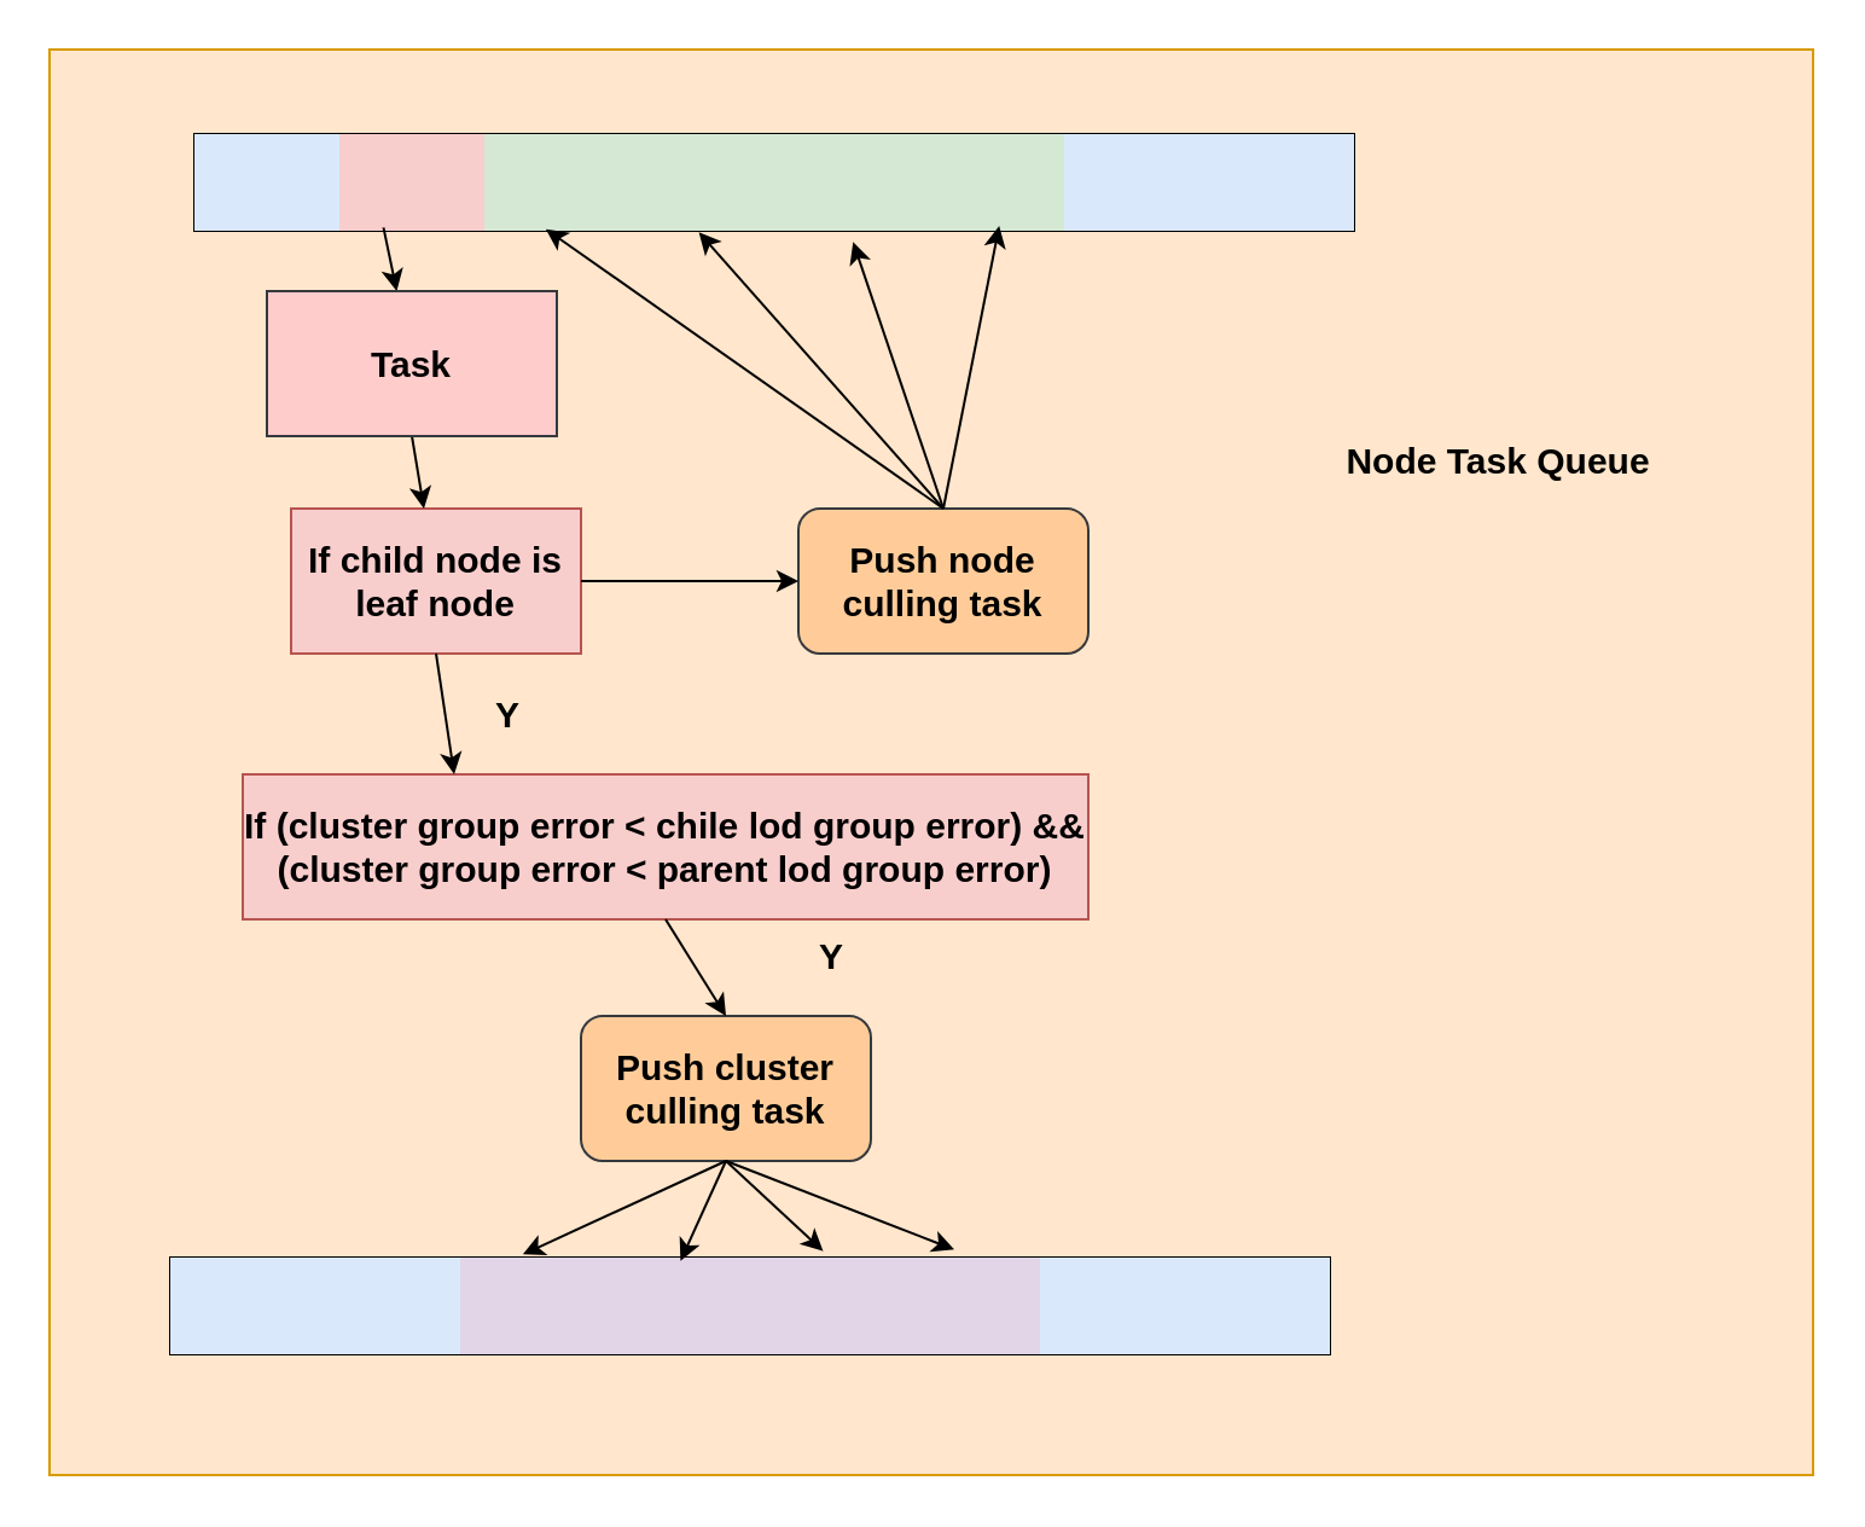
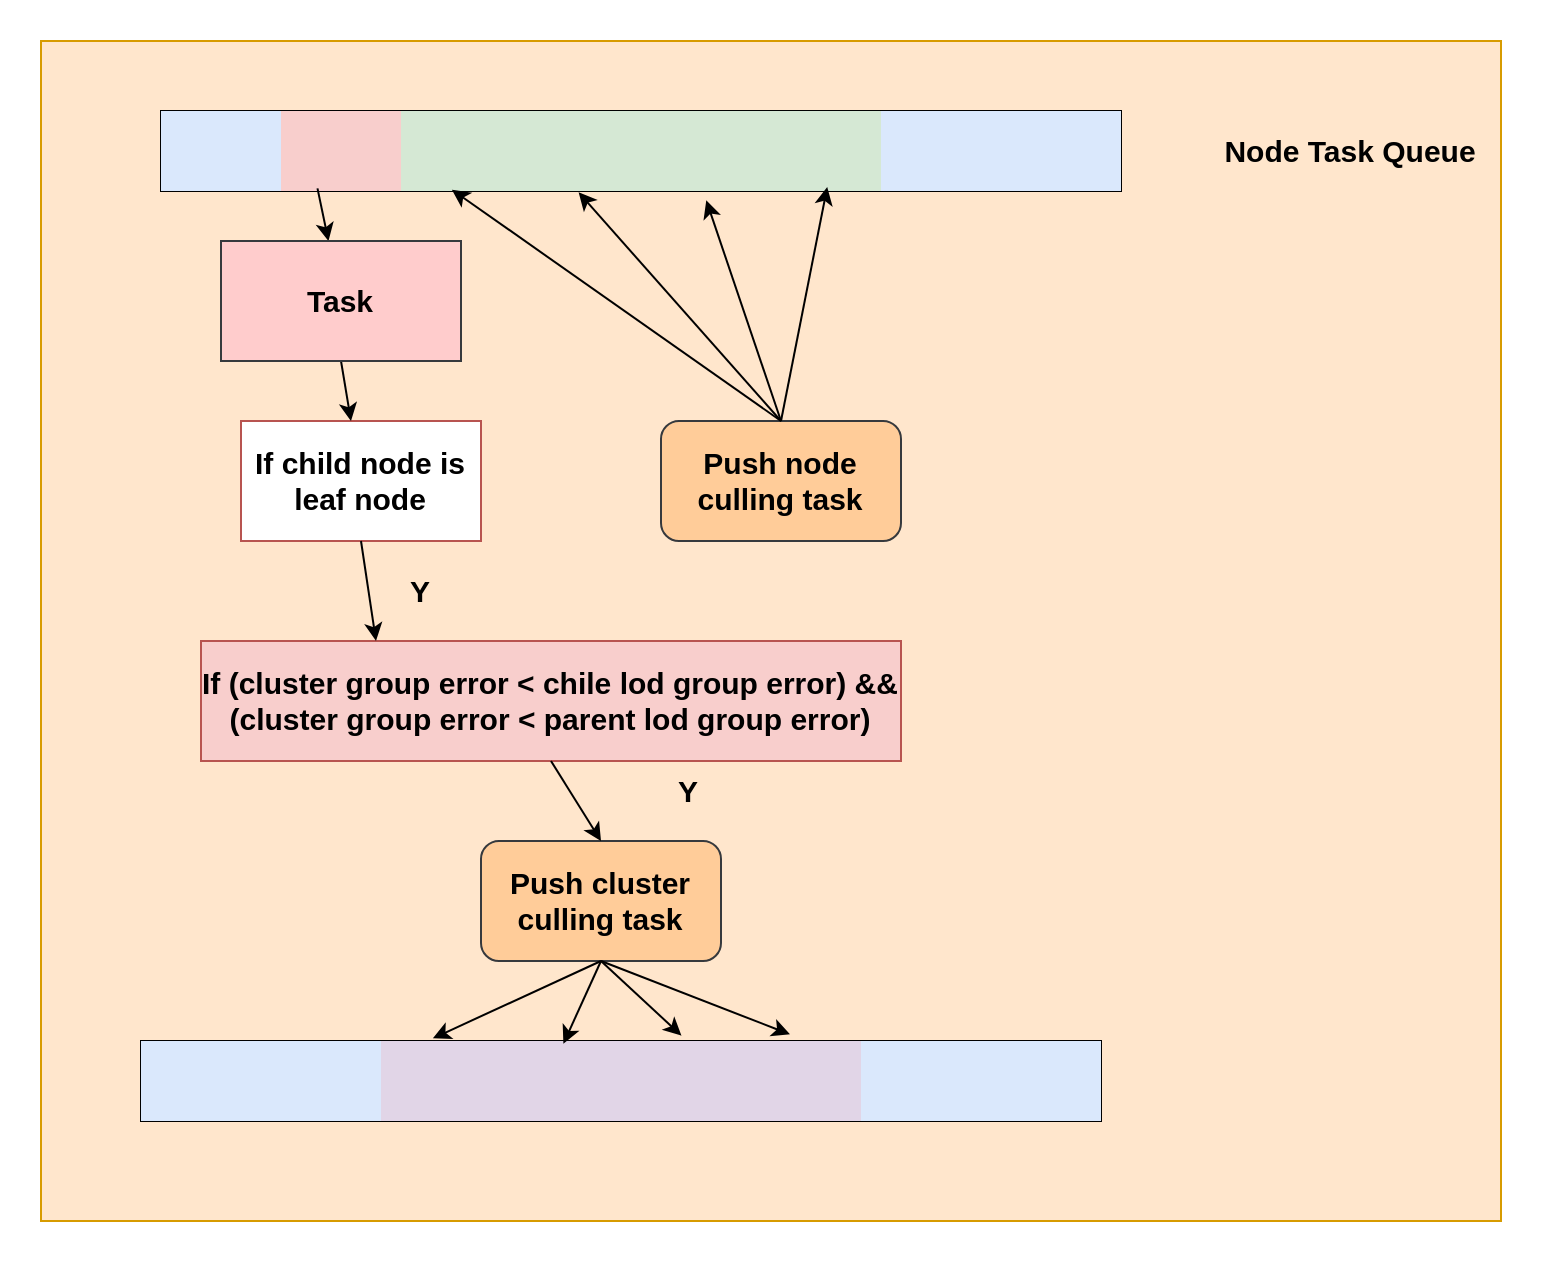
  <mxCell id="0" />
  <mxCell id="1" parent="0" />
  <mxCell id="2" value="" style="rounded=0;whiteSpace=wrap;html=1;fillColor=#ffe6cc;strokeColor=#d79b00;" vertex="1" parent="1"><mxGeometry x="20" y="20" width="730" height="590" as="geometry" /></mxCell>
  <mxCell id="3" value="" style="shape=table;startSize=0;container=1;collapsible=0;childLayout=tableLayout;fontSize=16;" vertex="1" parent="1"><mxGeometry x="80" y="55" width="480" height="40" as="geometry" /></mxCell>
  <mxCell id="4" value="" style="shape=tableRow;horizontal=0;startSize=0;swimlaneHead=0;swimlaneBody=0;strokeColor=inherit;top=0;left=0;bottom=0;right=0;collapsible=0;dropTarget=0;fillColor=none;points=[[0,0.5],[1,0.5]];portConstraint=eastwest;fontSize=16;" vertex="1" parent="3"><mxGeometry width="480" height="40" as="geometry" /></mxCell>
  <mxCell id="5" value="" style="shape=partialRectangle;html=1;whiteSpace=wrap;connectable=0;strokeColor=#6c8ebf;overflow=hidden;fillColor=#dae8fc;top=0;left=0;bottom=0;right=0;pointerEvents=1;fontSize=16;" vertex="1" parent="4"><mxGeometry width="60" height="40" as="geometry"><mxRectangle width="60" height="40" as="alternateBounds" /></mxGeometry></mxCell>
  <mxCell id="6" value="" style="shape=partialRectangle;html=1;whiteSpace=wrap;connectable=0;strokeColor=#b85450;overflow=hidden;fillColor=#f8cecc;top=0;left=0;bottom=0;right=0;pointerEvents=1;fontSize=16;" vertex="1" parent="4"><mxGeometry x="60" width="60" height="40" as="geometry"><mxRectangle width="60" height="40" as="alternateBounds" /></mxGeometry></mxCell>
  <mxCell id="7" value="" style="shape=partialRectangle;html=1;whiteSpace=wrap;connectable=0;strokeColor=#82b366;overflow=hidden;fillColor=#d5e8d4;top=0;left=0;bottom=0;right=0;pointerEvents=1;fontSize=16;" vertex="1" parent="4"><mxGeometry x="120" width="60" height="40" as="geometry"><mxRectangle width="60" height="40" as="alternateBounds" /></mxGeometry></mxCell>
  <mxCell id="8" style="shape=partialRectangle;html=1;whiteSpace=wrap;connectable=0;strokeColor=#82b366;overflow=hidden;fillColor=#d5e8d4;top=0;left=0;bottom=0;right=0;pointerEvents=1;fontSize=16;" vertex="1" parent="4"><mxGeometry x="180" width="60" height="40" as="geometry"><mxRectangle width="60" height="40" as="alternateBounds" /></mxGeometry></mxCell>
  <mxCell id="9" style="shape=partialRectangle;html=1;whiteSpace=wrap;connectable=0;strokeColor=#82b366;overflow=hidden;fillColor=#d5e8d4;top=0;left=0;bottom=0;right=0;pointerEvents=1;fontSize=16;" vertex="1" parent="4"><mxGeometry x="240" width="60" height="40" as="geometry"><mxRectangle width="60" height="40" as="alternateBounds" /></mxGeometry></mxCell>
  <mxCell id="10" style="shape=partialRectangle;html=1;whiteSpace=wrap;connectable=0;strokeColor=#82b366;overflow=hidden;fillColor=#d5e8d4;top=0;left=0;bottom=0;right=0;pointerEvents=1;fontSize=16;" vertex="1" parent="4"><mxGeometry x="300" width="60" height="40" as="geometry"><mxRectangle width="60" height="40" as="alternateBounds" /></mxGeometry></mxCell>
  <mxCell id="11" style="shape=partialRectangle;html=1;whiteSpace=wrap;connectable=0;strokeColor=#6c8ebf;overflow=hidden;fillColor=#dae8fc;top=0;left=0;bottom=0;right=0;pointerEvents=1;fontSize=16;" vertex="1" parent="4"><mxGeometry x="360" width="60" height="40" as="geometry"><mxRectangle width="60" height="40" as="alternateBounds" /></mxGeometry></mxCell>
  <mxCell id="12" style="shape=partialRectangle;html=1;whiteSpace=wrap;connectable=0;strokeColor=#6c8ebf;overflow=hidden;fillColor=#dae8fc;top=0;left=0;bottom=0;right=0;pointerEvents=1;fontSize=16;" vertex="1" parent="4"><mxGeometry x="420" width="60" height="40" as="geometry"><mxRectangle width="60" height="40" as="alternateBounds" /></mxGeometry></mxCell>
- <mxCell id="13" value="Node Task Queue" style="text;html=1;align=center;verticalAlign=middle;whiteSpace=wrap;rounded=0;fontSize=15;fontStyle=1" vertex="1" parent="1"><mxGeometry x="555" y="175" width="130" height="30" as="geometry" /></mxCell>
+ <mxCell id="13" value="Node Task Queue" style="text;html=1;align=center;verticalAlign=middle;whiteSpace=wrap;rounded=0;fontSize=15;fontStyle=1" vertex="1" parent="1"><mxGeometry x="610" y="60" width="130" height="30" as="geometry" /></mxCell>
  <mxCell id="14" value="" style="shape=table;startSize=0;container=1;collapsible=0;childLayout=tableLayout;fontSize=16;" vertex="1" parent="1"><mxGeometry x="70" y="520" width="480" height="40" as="geometry" /></mxCell>
  <mxCell id="15" value="" style="shape=tableRow;horizontal=0;startSize=0;swimlaneHead=0;swimlaneBody=0;strokeColor=inherit;top=0;left=0;bottom=0;right=0;collapsible=0;dropTarget=0;fillColor=none;points=[[0,0.5],[1,0.5]];portConstraint=eastwest;fontSize=16;" vertex="1" parent="14"><mxGeometry width="480" height="40" as="geometry" /></mxCell>
  <mxCell id="16" value="" style="shape=partialRectangle;html=1;whiteSpace=wrap;connectable=0;strokeColor=#6c8ebf;overflow=hidden;fillColor=#dae8fc;top=0;left=0;bottom=0;right=0;pointerEvents=1;fontSize=16;" vertex="1" parent="15"><mxGeometry width="60" height="40" as="geometry"><mxRectangle width="60" height="40" as="alternateBounds" /></mxGeometry></mxCell>
  <mxCell id="17" value="" style="shape=partialRectangle;html=1;whiteSpace=wrap;connectable=0;strokeColor=#6c8ebf;overflow=hidden;fillColor=#dae8fc;top=0;left=0;bottom=0;right=0;pointerEvents=1;fontSize=16;" vertex="1" parent="15"><mxGeometry x="60" width="60" height="40" as="geometry"><mxRectangle width="60" height="40" as="alternateBounds" /></mxGeometry></mxCell>
  <mxCell id="18" value="" style="shape=partialRectangle;html=1;whiteSpace=wrap;connectable=0;strokeColor=#9673a6;overflow=hidden;fillColor=#e1d5e7;top=0;left=0;bottom=0;right=0;pointerEvents=1;fontSize=16;" vertex="1" parent="15"><mxGeometry x="120" width="60" height="40" as="geometry"><mxRectangle width="60" height="40" as="alternateBounds" /></mxGeometry></mxCell>
  <mxCell id="19" style="shape=partialRectangle;html=1;whiteSpace=wrap;connectable=0;strokeColor=#9673a6;overflow=hidden;fillColor=#e1d5e7;top=0;left=0;bottom=0;right=0;pointerEvents=1;fontSize=16;" vertex="1" parent="15"><mxGeometry x="180" width="60" height="40" as="geometry"><mxRectangle width="60" height="40" as="alternateBounds" /></mxGeometry></mxCell>
  <mxCell id="20" style="shape=partialRectangle;html=1;whiteSpace=wrap;connectable=0;strokeColor=#9673a6;overflow=hidden;fillColor=#e1d5e7;top=0;left=0;bottom=0;right=0;pointerEvents=1;fontSize=16;" vertex="1" parent="15"><mxGeometry x="240" width="60" height="40" as="geometry"><mxRectangle width="60" height="40" as="alternateBounds" /></mxGeometry></mxCell>
  <mxCell id="21" style="shape=partialRectangle;html=1;whiteSpace=wrap;connectable=0;strokeColor=#9673a6;overflow=hidden;fillColor=#e1d5e7;top=0;left=0;bottom=0;right=0;pointerEvents=1;fontSize=16;" vertex="1" parent="15"><mxGeometry x="300" width="60" height="40" as="geometry"><mxRectangle width="60" height="40" as="alternateBounds" /></mxGeometry></mxCell>
  <mxCell id="22" style="shape=partialRectangle;html=1;whiteSpace=wrap;connectable=0;strokeColor=#6c8ebf;overflow=hidden;fillColor=#dae8fc;top=0;left=0;bottom=0;right=0;pointerEvents=1;fontSize=16;" vertex="1" parent="15"><mxGeometry x="360" width="60" height="40" as="geometry"><mxRectangle width="60" height="40" as="alternateBounds" /></mxGeometry></mxCell>
  <mxCell id="23" style="shape=partialRectangle;html=1;whiteSpace=wrap;connectable=0;strokeColor=#6c8ebf;overflow=hidden;fillColor=#dae8fc;top=0;left=0;bottom=0;right=0;pointerEvents=1;fontSize=16;" vertex="1" parent="15"><mxGeometry x="420" width="60" height="40" as="geometry"><mxRectangle width="60" height="40" as="alternateBounds" /></mxGeometry></mxCell>
- <mxCell id="24" value="If child node is leaf node" style="rounded=0;whiteSpace=wrap;html=1;fontSize=15;fontStyle=1;fillColor=#f8cecc;strokeColor=#b85450;" vertex="1" parent="1"><mxGeometry x="120" y="210" width="120" height="60" as="geometry" /></mxCell>
+ <mxCell id="24" value="If child node is leaf node" style="rounded=0;whiteSpace=wrap;html=1;fontSize=15;fontStyle=1;fillColor=#ffffff;strokeColor=#b85450;" vertex="1" parent="1"><mxGeometry x="120" y="210" width="120" height="60" as="geometry" /></mxCell>
  <mxCell id="25" value="" style="endArrow=classic;html=1;rounded=0;exitX=0.5;exitY=1;exitDx=0;exitDy=0;" edge="1" parent="1" source="43" target="24"><mxGeometry width="50" height="50" relative="1" as="geometry"><mxPoint x="320" y="350" as="sourcePoint" /><mxPoint x="370" y="300" as="targetPoint" /></mxGeometry></mxCell>
  <mxCell id="26" value="If (cluster group error &amp;lt; chile lod group error) &amp;amp;&amp;amp; (cluster group error &amp;lt; parent lod group error)" style="rounded=0;whiteSpace=wrap;html=1;fontSize=15;fontStyle=1;fillColor=#f8cecc;strokeColor=#b85450;" vertex="1" parent="1"><mxGeometry x="100" y="320" width="350" height="60" as="geometry" /></mxCell>
  <mxCell id="27" value="" style="endArrow=classic;html=1;rounded=0;exitX=0.5;exitY=1;exitDx=0;exitDy=0;entryX=0.25;entryY=0;entryDx=0;entryDy=0;" edge="1" parent="1" source="24" target="26"><mxGeometry width="50" height="50" relative="1" as="geometry"><mxPoint x="158" y="159" as="sourcePoint" /><mxPoint x="159" y="220" as="targetPoint" /></mxGeometry></mxCell>
  <mxCell id="28" value="Push cluster culling task" style="rounded=1;whiteSpace=wrap;html=1;fontSize=15;fontStyle=1;fillColor=#ffcc99;strokeColor=#36393d;" vertex="1" parent="1"><mxGeometry x="240" y="420" width="120" height="60" as="geometry" /></mxCell>
  <mxCell id="29" value="" style="endArrow=classic;html=1;rounded=0;exitX=0.5;exitY=1;exitDx=0;exitDy=0;entryX=0.5;entryY=0;entryDx=0;entryDy=0;" edge="1" parent="1" source="26" target="28"><mxGeometry width="50" height="50" relative="1" as="geometry"><mxPoint x="320" y="350" as="sourcePoint" /><mxPoint x="370" y="300" as="targetPoint" /></mxGeometry></mxCell>
  <mxCell id="30" value="" style="endArrow=classic;html=1;rounded=0;exitX=0.5;exitY=1;exitDx=0;exitDy=0;entryX=0.304;entryY=-0.033;entryDx=0;entryDy=0;entryPerimeter=0;" edge="1" parent="1" source="28" target="14"><mxGeometry width="50" height="50" relative="1" as="geometry"><mxPoint x="320" y="350" as="sourcePoint" /><mxPoint x="370" y="300" as="targetPoint" /></mxGeometry></mxCell>
  <mxCell id="31" value="" style="endArrow=classic;html=1;rounded=0;exitX=0.5;exitY=1;exitDx=0;exitDy=0;entryX=0.44;entryY=0.033;entryDx=0;entryDy=0;entryPerimeter=0;" edge="1" parent="1" source="28" target="15"><mxGeometry width="50" height="50" relative="1" as="geometry"><mxPoint x="310" y="490" as="sourcePoint" /><mxPoint x="226" y="529" as="targetPoint" /></mxGeometry></mxCell>
  <mxCell id="32" value="" style="endArrow=classic;html=1;rounded=0;entryX=0.676;entryY=-0.083;entryDx=0;entryDy=0;entryPerimeter=0;exitX=0.5;exitY=1;exitDx=0;exitDy=0;" edge="1" parent="1" source="28" target="15"><mxGeometry width="50" height="50" relative="1" as="geometry"><mxPoint x="300" y="490" as="sourcePoint" /><mxPoint x="291" y="531" as="targetPoint" /></mxGeometry></mxCell>
  <mxCell id="33" value="" style="endArrow=classic;html=1;rounded=0;entryX=0.563;entryY=-0.067;entryDx=0;entryDy=0;entryPerimeter=0;exitX=0.5;exitY=1;exitDx=0;exitDy=0;" edge="1" parent="1" source="28" target="15"><mxGeometry width="50" height="50" relative="1" as="geometry"><mxPoint x="310" y="490" as="sourcePoint" /><mxPoint x="405" y="526" as="targetPoint" /></mxGeometry></mxCell>
  <mxCell id="34" value="Push node culling task" style="rounded=1;whiteSpace=wrap;html=1;fontSize=15;fontStyle=1;fillColor=#ffcc99;strokeColor=#36393d;" vertex="1" parent="1"><mxGeometry x="330" y="210" width="120" height="60" as="geometry" /></mxCell>
- <mxCell id="35" value="" style="endArrow=classic;html=1;rounded=0;exitX=1;exitY=0.5;exitDx=0;exitDy=0;entryX=0;entryY=0.5;entryDx=0;entryDy=0;" edge="1" parent="1" source="24" target="34"><mxGeometry width="50" height="50" relative="1" as="geometry"><mxPoint x="158" y="159" as="sourcePoint" /><mxPoint x="180" y="220" as="targetPoint" /></mxGeometry></mxCell>
  <mxCell id="36" value="" style="endArrow=classic;html=1;rounded=0;exitX=0.5;exitY=0;exitDx=0;exitDy=0;entryX=0.303;entryY=0.983;entryDx=0;entryDy=0;entryPerimeter=0;" edge="1" parent="1" source="34" target="3"><mxGeometry width="50" height="50" relative="1" as="geometry"><mxPoint x="320" y="350" as="sourcePoint" /><mxPoint x="370" y="300" as="targetPoint" /></mxGeometry></mxCell>
  <mxCell id="37" value="" style="endArrow=classic;html=1;rounded=0;entryX=0.694;entryY=0.95;entryDx=0;entryDy=0;entryPerimeter=0;" edge="1" parent="1" target="4"><mxGeometry width="50" height="50" relative="1" as="geometry"><mxPoint x="390" y="210" as="sourcePoint" /><mxPoint x="225" y="159" as="targetPoint" /></mxGeometry></mxCell>
  <mxCell id="38" value="" style="endArrow=classic;html=1;rounded=0;exitX=0.5;exitY=0;exitDx=0;exitDy=0;entryX=0.568;entryY=1.117;entryDx=0;entryDy=0;entryPerimeter=0;" edge="1" parent="1" source="34" target="3"><mxGeometry width="50" height="50" relative="1" as="geometry"><mxPoint x="400" y="220" as="sourcePoint" /><mxPoint x="413" y="158" as="targetPoint" /></mxGeometry></mxCell>
  <mxCell id="39" value="" style="endArrow=classic;html=1;rounded=0;exitX=0.5;exitY=0;exitDx=0;exitDy=0;entryX=0.435;entryY=1.017;entryDx=0;entryDy=0;entryPerimeter=0;" edge="1" parent="1" source="34" target="4"><mxGeometry width="50" height="50" relative="1" as="geometry"><mxPoint x="400" y="220" as="sourcePoint" /><mxPoint x="353" y="165" as="targetPoint" /></mxGeometry></mxCell>
  <mxCell id="40" value="Y" style="text;html=1;align=center;verticalAlign=middle;whiteSpace=wrap;rounded=0;fontSize=15;fontStyle=1" vertex="1" parent="1"><mxGeometry x="180" y="279.5" width="60" height="30" as="geometry" /></mxCell>
  <mxCell id="41" value="Y" style="text;html=1;align=center;verticalAlign=middle;whiteSpace=wrap;rounded=0;fontSize=15;fontStyle=1" vertex="1" parent="1"><mxGeometry x="314" y="380" width="60" height="30" as="geometry" /></mxCell>
  <mxCell id="42" value="" style="endArrow=classic;html=1;rounded=0;exitX=0.163;exitY=0.967;exitDx=0;exitDy=0;exitPerimeter=0;" edge="1" parent="1" source="4" target="43"><mxGeometry width="50" height="50" relative="1" as="geometry"><mxPoint x="158" y="94" as="sourcePoint" /><mxPoint x="176" y="210" as="targetPoint" /></mxGeometry></mxCell>
  <mxCell id="43" value="Task" style="rounded=0;whiteSpace=wrap;html=1;fontSize=15;fontStyle=1;fillColor=#ffcccc;strokeColor=#36393d;" vertex="1" parent="1"><mxGeometry x="110" y="120" width="120" height="60" as="geometry" /></mxCell>
